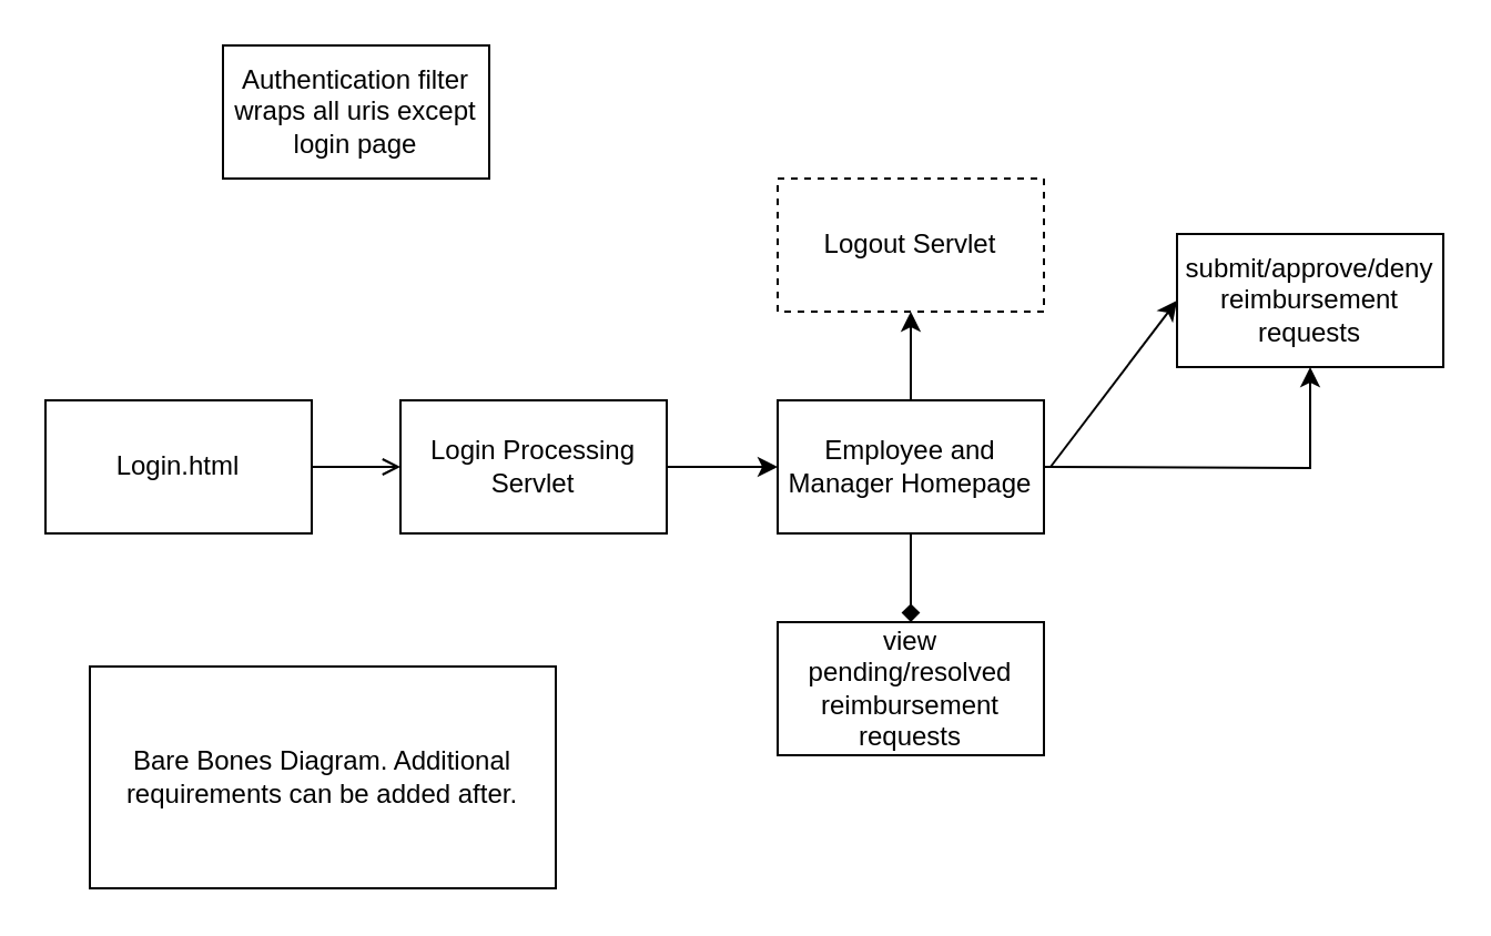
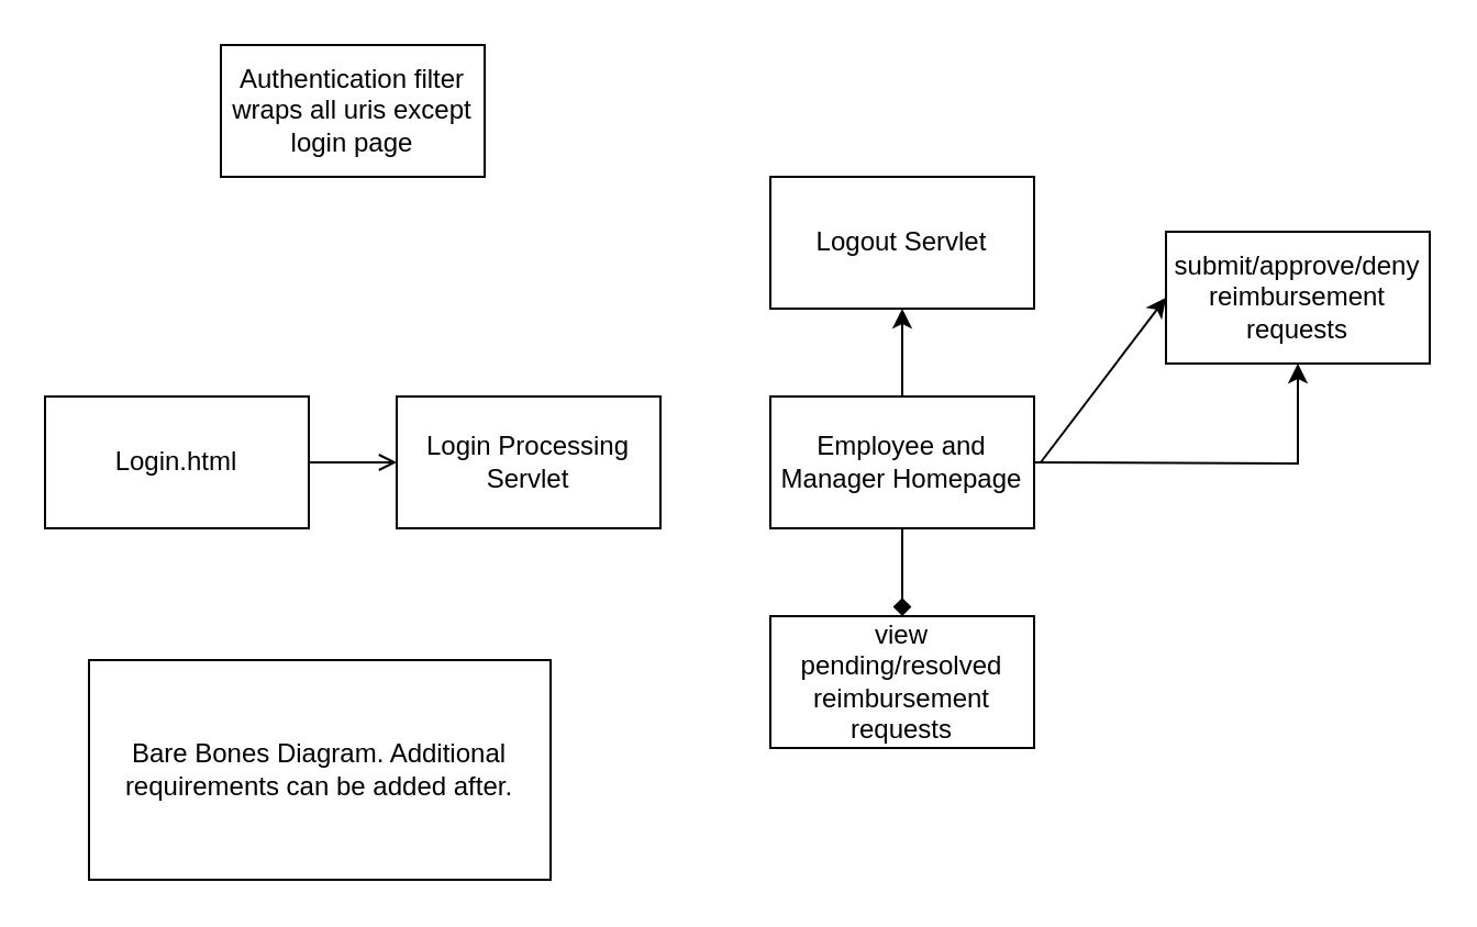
  <mxCell id="0" />
  <mxCell id="1" parent="0" />
  <mxCell id="2" value="Login.html" style="rounded=0;whiteSpace=wrap;html=1;" parent="1" vertex="1"><mxGeometry x="20" y="180" width="120" height="60" as="geometry" /></mxCell>
  <mxCell id="3" value="view pending/resolved reimbursement requests" style="rounded=0;whiteSpace=wrap;html=1;" parent="1" vertex="1"><mxGeometry x="350" y="280" width="120" height="60" as="geometry" /></mxCell>
  <mxCell id="4" value="Authentication filter wraps all uris except login page" style="rounded=0;whiteSpace=wrap;html=1;" parent="1" vertex="1"><mxGeometry x="100" y="20" width="120" height="60" as="geometry" /></mxCell>
- <mxCell id="5" value="Logout Servlet" style="rounded=0;whiteSpace=wrap;html=1;dashed=1;" parent="1" vertex="1"><mxGeometry x="350" y="80" width="120" height="60" as="geometry" /></mxCell>
+ <mxCell id="5" value="Logout Servlet" style="rounded=0;whiteSpace=wrap;html=1;" parent="1" vertex="1"><mxGeometry x="350" y="80" width="120" height="60" as="geometry" /></mxCell>
  <mxCell id="6" value="submit/approve/deny reimbursement requests" style="rounded=0;whiteSpace=wrap;html=1;" parent="1" vertex="1"><mxGeometry x="530" y="105" width="120" height="60" as="geometry" /></mxCell>
  <mxCell id="7" value="" style="edgeStyle=orthogonalEdgeStyle;rounded=0;orthogonalLoop=1;jettySize=auto;html=1;" parent="1" target="6" edge="1"><mxGeometry relative="1" as="geometry"><mxPoint x="470" y="210" as="sourcePoint" /></mxGeometry></mxCell>
  <mxCell id="8" value="Employee and Manager Homepage" style="rounded=0;whiteSpace=wrap;html=1;" parent="1" vertex="1"><mxGeometry x="350" y="180" width="120" height="60" as="geometry" /></mxCell>
  <mxCell id="9" value="Login Processing Servlet" style="rounded=0;whiteSpace=wrap;html=1;" parent="1" vertex="1"><mxGeometry x="180" y="180" width="120" height="60" as="geometry" /></mxCell>
  <mxCell id="10" value="" style="endArrow=open;html=1;exitX=1;exitY=0.5;exitDx=0;exitDy=0;entryX=0;entryY=0.5;entryDx=0;entryDy=0;" parent="1" source="2" target="9" edge="1"><mxGeometry width="50" height="50" relative="1" as="geometry"><mxPoint x="400" y="230" as="sourcePoint" /><mxPoint x="450" y="180" as="targetPoint" /></mxGeometry></mxCell>
- <mxCell id="11" value="" style="endArrow=classic;html=1;exitX=1;exitY=0.5;exitDx=0;exitDy=0;entryX=0;entryY=0.5;entryDx=0;entryDy=0;" parent="1" source="9" target="8" edge="1"><mxGeometry width="50" height="50" relative="1" as="geometry"><mxPoint x="400" y="230" as="sourcePoint" /><mxPoint x="450" y="180" as="targetPoint" /></mxGeometry></mxCell>
  <mxCell id="12" value="" style="endArrow=classic;html=1;exitX=0.5;exitY=0;exitDx=0;exitDy=0;entryX=0.5;entryY=1;entryDx=0;entryDy=0;" parent="1" source="8" target="5" edge="1"><mxGeometry width="50" height="50" relative="1" as="geometry"><mxPoint x="400" y="230" as="sourcePoint" /><mxPoint x="450" y="180" as="targetPoint" /></mxGeometry></mxCell>
  <mxCell id="13" value="" style="endArrow=classic;html=1;entryX=0;entryY=0.5;entryDx=0;entryDy=0;" parent="1" target="6" edge="1"><mxGeometry width="50" height="50" relative="1" as="geometry"><mxPoint x="473" y="210" as="sourcePoint" /><mxPoint x="450" y="180" as="targetPoint" /></mxGeometry></mxCell>
  <mxCell id="14" value="" style="endArrow=diamond;html=1;exitX=0.5;exitY=1;exitDx=0;exitDy=0;entryX=0.5;entryY=0;entryDx=0;entryDy=0;" parent="1" source="8" target="3" edge="1"><mxGeometry width="50" height="50" relative="1" as="geometry"><mxPoint x="400" y="200" as="sourcePoint" /><mxPoint x="450" y="150" as="targetPoint" /></mxGeometry></mxCell>
  <mxCell id="15" value="Bare Bones Diagram. Additional requirements can be added after." style="rounded=0;whiteSpace=wrap;html=1;" parent="1" vertex="1"><mxGeometry x="40" y="300" width="210" height="100" as="geometry" /></mxCell>
